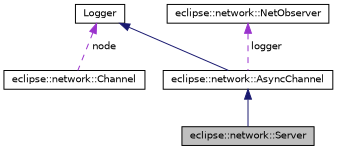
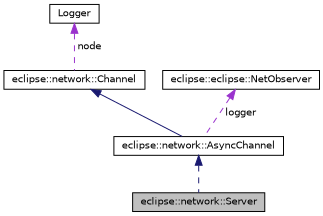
  digraph {
    node [color=black fillcolor=white fontname=Helvetica fontsize=10 shape=record style=filled]
    edge [color=midnightblue dir=back fontname=Helvetica fontsize=10 labelfontname=Helvetica labelfontsize=10 style=solid]
    n1 [fillcolor=grey75 fontcolor=black height=0.2 label="eclipse::network::Server" width=0.4]
    n2 [height=0.2 label="eclipse::network::AsyncChannel" width=0.4]
    n3 [height=0.2 label="eclipse::network::Channel" width=0.4]
    n4 [height=0.2 label=Logger width=0.4]
-   n5 [height=0.2 label="eclipse::network::NetObserver" width=0.4]
-   n2 -> n1
-   n4 -> n2
+   n5 [height=0.2 label="eclipse::eclipse::NetObserver" width=0.4]
+   n2 -> n1 [style=dashed]
+   n3 -> n2
    n4 -> n3 [color=darkorchid3 label=" node" style=dashed]
    n5 -> n2 [color=darkorchid3 label=" logger" style=dashed]
  }
